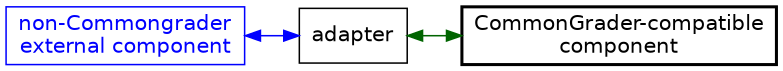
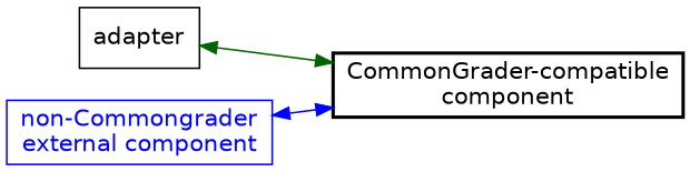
  digraph {
    rankdir=LR
    node [fontname=Helvetica shape=record]
    edge [dir=both fontname=Helvetica]
    n1 [label=adapter]
    n2 [label="CommonGrader-compatible\ncomponent" style=bold]
    n3 [color=blue fontcolor=blue label="non-Commongrader\nexternal component"]
    subgraph sub_1 {
      n1
      n2
    }
    subgraph sub_2 {
      n1
      n3
    }
    n1 -> n2 [color=darkgreen fontcolor=darkgreen]
-   n3 -> n1 [color=blue fontcolor=blue]
+   n3 -> n2 [color=blue fontcolor=blue]
  }
